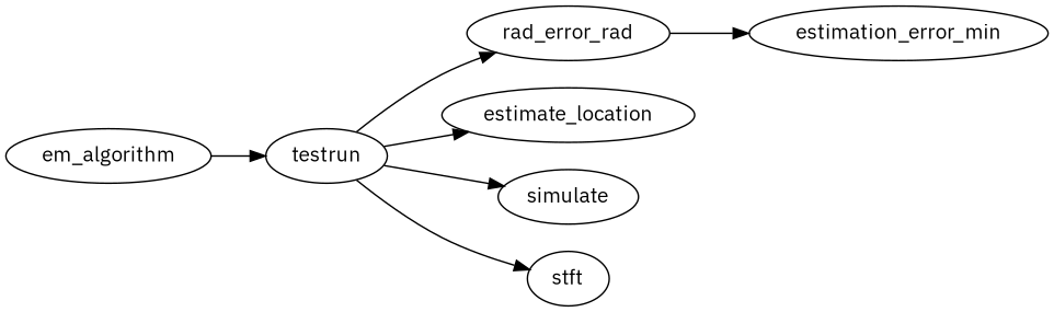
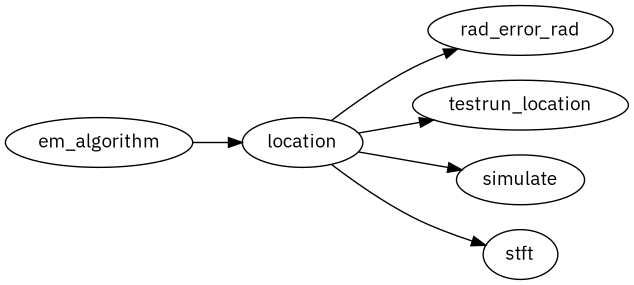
  digraph {
    fontname="IBM Plex Sans"
    rankdir=LR
    node [fontname="IBM Plex Sans"]
    edge [fontname="IBM Plex Sans"]
    n1 [label=rad_error_rad]
-   estimation_error_min
-   testrun
-   estimate_location
+   testrun [label=location]
+   estimate_location [label=testrun_location]
    simulate
    stft
    em_algorithm
-   n1 -> estimation_error_min
    testrun -> n1
    testrun -> estimate_location
    testrun -> simulate
    testrun -> stft
    em_algorithm -> testrun
  }
